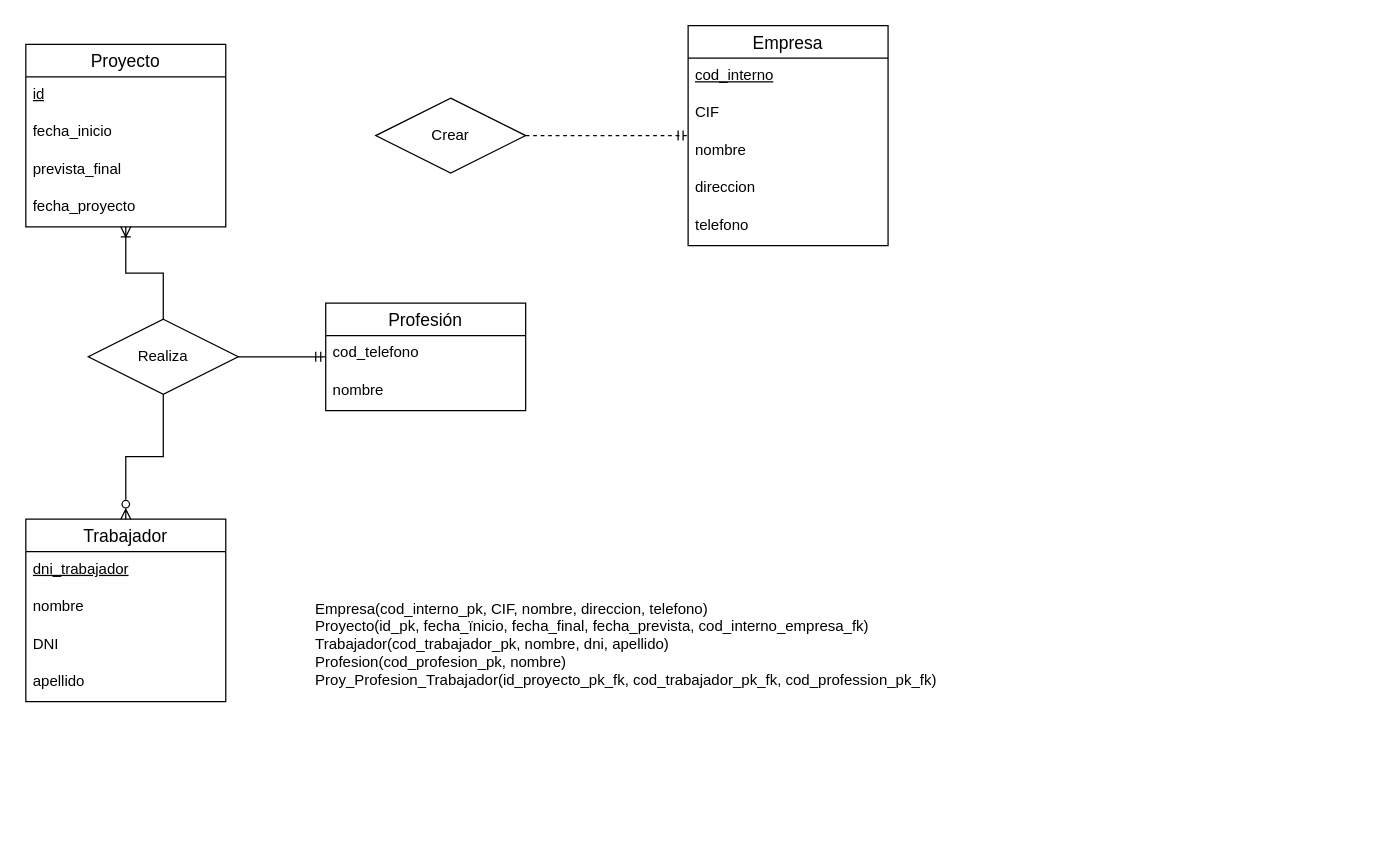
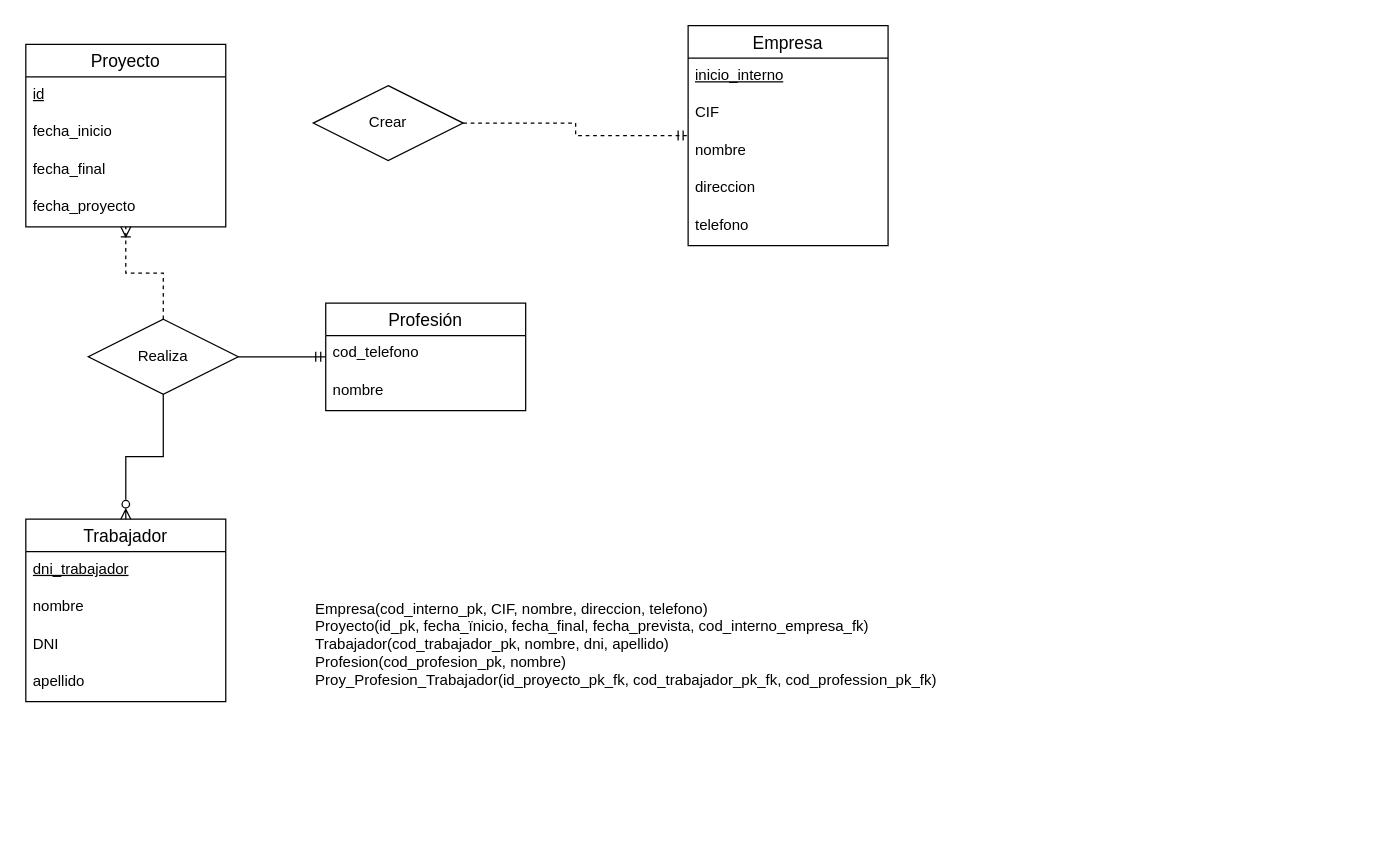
  <mxCell id="0" />
  <mxCell id="1" parent="0" />
  <mxCell id="2" value="Proyecto" style="swimlane;fontStyle=0;childLayout=stackLayout;horizontal=1;startSize=26;horizontalStack=0;resizeParent=1;resizeParentMax=0;resizeLast=0;collapsible=1;marginBottom=0;align=center;fontSize=14;" parent="1" vertex="1"><mxGeometry x="20" y="35" width="160" height="146" as="geometry" /></mxCell>
  <mxCell id="3" value="&lt;u&gt;id&lt;/u&gt;" style="text;strokeColor=none;fillColor=none;spacingLeft=4;spacingRight=4;overflow=hidden;rotatable=0;points=[[0,0.5],[1,0.5]];portConstraint=eastwest;fontSize=12;whiteSpace=wrap;html=1;" parent="2" vertex="1"><mxGeometry y="26" width="160" height="30" as="geometry" /></mxCell>
  <mxCell id="4" value="fecha_inicio" style="text;strokeColor=none;fillColor=none;spacingLeft=4;spacingRight=4;overflow=hidden;rotatable=0;points=[[0,0.5],[1,0.5]];portConstraint=eastwest;fontSize=12;whiteSpace=wrap;html=1;" parent="2" vertex="1"><mxGeometry y="56" width="160" height="30" as="geometry" /></mxCell>
- <mxCell id="5" value="prevista_final" style="text;strokeColor=none;fillColor=none;spacingLeft=4;spacingRight=4;overflow=hidden;rotatable=0;points=[[0,0.5],[1,0.5]];portConstraint=eastwest;fontSize=12;whiteSpace=wrap;html=1;" parent="2" vertex="1"><mxGeometry y="86" width="160" height="30" as="geometry" /></mxCell>
+ <mxCell id="5" value="fecha_final" style="text;strokeColor=none;fillColor=none;spacingLeft=4;spacingRight=4;overflow=hidden;rotatable=0;points=[[0,0.5],[1,0.5]];portConstraint=eastwest;fontSize=12;whiteSpace=wrap;html=1;" parent="2" vertex="1"><mxGeometry y="86" width="160" height="30" as="geometry" /></mxCell>
  <mxCell id="6" value="fecha_proyecto" style="text;strokeColor=none;fillColor=none;spacingLeft=4;spacingRight=4;overflow=hidden;rotatable=0;points=[[0,0.5],[1,0.5]];portConstraint=eastwest;fontSize=12;whiteSpace=wrap;html=1;" parent="2" vertex="1"><mxGeometry y="116" width="160" height="30" as="geometry" /></mxCell>
  <mxCell id="7" value="Empresa" style="swimlane;fontStyle=0;childLayout=stackLayout;horizontal=1;startSize=26;horizontalStack=0;resizeParent=1;resizeParentMax=0;resizeLast=0;collapsible=1;marginBottom=0;align=center;fontSize=14;" parent="1" vertex="1"><mxGeometry x="550" y="20" width="160" height="176" as="geometry" /></mxCell>
- <mxCell id="8" value="&lt;u&gt;cod_interno&lt;/u&gt;" style="text;strokeColor=none;fillColor=none;spacingLeft=4;spacingRight=4;overflow=hidden;rotatable=0;points=[[0,0.5],[1,0.5]];portConstraint=eastwest;fontSize=12;whiteSpace=wrap;html=1;" parent="7" vertex="1"><mxGeometry y="26" width="160" height="30" as="geometry" /></mxCell>
+ <mxCell id="8" value="&lt;u&gt;inicio_interno&lt;/u&gt;" style="text;strokeColor=none;fillColor=none;spacingLeft=4;spacingRight=4;overflow=hidden;rotatable=0;points=[[0,0.5],[1,0.5]];portConstraint=eastwest;fontSize=12;whiteSpace=wrap;html=1;" parent="7" vertex="1"><mxGeometry y="26" width="160" height="30" as="geometry" /></mxCell>
  <mxCell id="9" value="CIF" style="text;strokeColor=none;fillColor=none;spacingLeft=4;spacingRight=4;overflow=hidden;rotatable=0;points=[[0,0.5],[1,0.5]];portConstraint=eastwest;fontSize=12;whiteSpace=wrap;html=1;" parent="7" vertex="1"><mxGeometry y="56" width="160" height="30" as="geometry" /></mxCell>
  <mxCell id="10" value="nombre" style="text;strokeColor=none;fillColor=none;spacingLeft=4;spacingRight=4;overflow=hidden;rotatable=0;points=[[0,0.5],[1,0.5]];portConstraint=eastwest;fontSize=12;whiteSpace=wrap;html=1;" parent="7" vertex="1"><mxGeometry y="86" width="160" height="30" as="geometry" /></mxCell>
  <mxCell id="11" value="direccion" style="text;strokeColor=none;fillColor=none;spacingLeft=4;spacingRight=4;overflow=hidden;rotatable=0;points=[[0,0.5],[1,0.5]];portConstraint=eastwest;fontSize=12;whiteSpace=wrap;html=1;" parent="7" vertex="1"><mxGeometry y="116" width="160" height="30" as="geometry" /></mxCell>
  <mxCell id="12" value="telefono" style="text;strokeColor=none;fillColor=none;spacingLeft=4;spacingRight=4;overflow=hidden;rotatable=0;points=[[0,0.5],[1,0.5]];portConstraint=eastwest;fontSize=12;whiteSpace=wrap;html=1;" parent="7" vertex="1"><mxGeometry y="146" width="160" height="30" as="geometry" /></mxCell>
  <mxCell id="13" value="Trabajador" style="swimlane;fontStyle=0;childLayout=stackLayout;horizontal=1;startSize=26;horizontalStack=0;resizeParent=1;resizeParentMax=0;resizeLast=0;collapsible=1;marginBottom=0;align=center;fontSize=14;" parent="1" vertex="1"><mxGeometry x="20" y="415" width="160" height="146" as="geometry" /></mxCell>
  <mxCell id="14" value="&lt;u&gt;dni_trabajador&lt;/u&gt;" style="text;strokeColor=none;fillColor=none;spacingLeft=4;spacingRight=4;overflow=hidden;rotatable=0;points=[[0,0.5],[1,0.5]];portConstraint=eastwest;fontSize=12;whiteSpace=wrap;html=1;" parent="13" vertex="1"><mxGeometry y="26" width="160" height="30" as="geometry" /></mxCell>
  <mxCell id="15" value="nombre" style="text;strokeColor=none;fillColor=none;spacingLeft=4;spacingRight=4;overflow=hidden;rotatable=0;points=[[0,0.5],[1,0.5]];portConstraint=eastwest;fontSize=12;whiteSpace=wrap;html=1;" parent="13" vertex="1"><mxGeometry y="56" width="160" height="30" as="geometry" /></mxCell>
  <mxCell id="16" value="DNI" style="text;strokeColor=none;fillColor=none;spacingLeft=4;spacingRight=4;overflow=hidden;rotatable=0;points=[[0,0.5],[1,0.5]];portConstraint=eastwest;fontSize=12;whiteSpace=wrap;html=1;" parent="13" vertex="1"><mxGeometry y="86" width="160" height="30" as="geometry" /></mxCell>
  <mxCell id="17" value="apellido" style="text;strokeColor=none;fillColor=none;spacingLeft=4;spacingRight=4;overflow=hidden;rotatable=0;points=[[0,0.5],[1,0.5]];portConstraint=eastwest;fontSize=12;whiteSpace=wrap;html=1;" parent="13" vertex="1"><mxGeometry y="116" width="160" height="30" as="geometry" /></mxCell>
  <mxCell id="18" style="edgeStyle=orthogonalEdgeStyle;rounded=0;orthogonalLoop=1;jettySize=auto;html=1;exitX=1;exitY=0.5;exitDx=0;exitDy=0;endArrow=ERmandOne;endFill=0;dashed=1;" parent="1" source="19" target="7" edge="1"><mxGeometry relative="1" as="geometry" /></mxCell>
- <mxCell id="19" value="Crear" style="shape=rhombus;perimeter=rhombusPerimeter;whiteSpace=wrap;html=1;align=center;" parent="1" vertex="1"><mxGeometry x="300" y="78" width="120" height="60" as="geometry" /></mxCell>
- <mxCell id="20" style="edgeStyle=orthogonalEdgeStyle;rounded=0;orthogonalLoop=1;jettySize=auto;html=1;exitX=0.5;exitY=0;exitDx=0;exitDy=0;endArrow=ERoneToMany;endFill=0;" parent="1" source="23" target="2" edge="1"><mxGeometry relative="1" as="geometry" /></mxCell>
+ <mxCell id="19" value="Crear" style="shape=rhombus;perimeter=rhombusPerimeter;whiteSpace=wrap;html=1;align=center;" parent="1" vertex="1"><mxGeometry x="250" y="68" width="120" height="60" as="geometry" /></mxCell>
+ <mxCell id="20" style="edgeStyle=orthogonalEdgeStyle;rounded=0;orthogonalLoop=1;jettySize=auto;html=1;exitX=0.5;exitY=0;exitDx=0;exitDy=0;endArrow=ERoneToMany;endFill=0;dashed=1;" parent="1" source="23" target="2" edge="1"><mxGeometry relative="1" as="geometry" /></mxCell>
  <mxCell id="21" style="edgeStyle=orthogonalEdgeStyle;rounded=0;orthogonalLoop=1;jettySize=auto;html=1;exitX=0.5;exitY=1;exitDx=0;exitDy=0;endArrow=ERzeroToMany;endFill=0;" parent="1" source="23" target="13" edge="1"><mxGeometry relative="1" as="geometry" /></mxCell>
  <mxCell id="22" style="edgeStyle=orthogonalEdgeStyle;rounded=0;orthogonalLoop=1;jettySize=auto;html=1;exitX=1;exitY=0.5;exitDx=0;exitDy=0;endArrow=ERmandOne;endFill=0;" parent="1" source="23" target="24" edge="1"><mxGeometry relative="1" as="geometry" /></mxCell>
  <mxCell id="23" value="Realiza" style="shape=rhombus;perimeter=rhombusPerimeter;whiteSpace=wrap;html=1;align=center;" parent="1" vertex="1"><mxGeometry x="70" y="255" width="120" height="60" as="geometry" /></mxCell>
  <mxCell id="24" value="Profesión" style="swimlane;fontStyle=0;childLayout=stackLayout;horizontal=1;startSize=26;horizontalStack=0;resizeParent=1;resizeParentMax=0;resizeLast=0;collapsible=1;marginBottom=0;align=center;fontSize=14;" parent="1" vertex="1"><mxGeometry x="260" y="242" width="160" height="86" as="geometry" /></mxCell>
  <mxCell id="25" value="cod_telefono" style="text;strokeColor=none;fillColor=none;spacingLeft=4;spacingRight=4;overflow=hidden;rotatable=0;points=[[0,0.5],[1,0.5]];portConstraint=eastwest;fontSize=12;whiteSpace=wrap;html=1;" parent="24" vertex="1"><mxGeometry y="26" width="160" height="30" as="geometry" /></mxCell>
  <mxCell id="26" value="nombre" style="text;strokeColor=none;fillColor=none;spacingLeft=4;spacingRight=4;overflow=hidden;rotatable=0;points=[[0,0.5],[1,0.5]];portConstraint=eastwest;fontSize=12;whiteSpace=wrap;html=1;" parent="24" vertex="1"><mxGeometry y="56" width="160" height="30" as="geometry" /></mxCell>
  <mxCell id="27" value="Empresa(cod_interno_pk, CIF, nombre, direccion, telefono)&lt;br&gt;Proyecto(id_pk, fecha_ïnicio, fecha_final, fecha_prevista, cod_interno_empresa_fk)&lt;br&gt;Trabajador(cod_trabajador_pk, nombre, dni, apellido)&lt;br&gt;Profesion(cod_profesion_pk, nombre)&lt;br&gt;Proy_Profesion_Trabajador(id_proyecto_pk_fk, cod_trabajador_pk_fk, cod_profession_pk_fk)" style="text;html=1;strokeColor=none;fillColor=none;align=left;verticalAlign=middle;whiteSpace=wrap;rounded=0;" parent="1" vertex="1"><mxGeometry x="250" y="375" width="840" height="280" as="geometry" /></mxCell>
